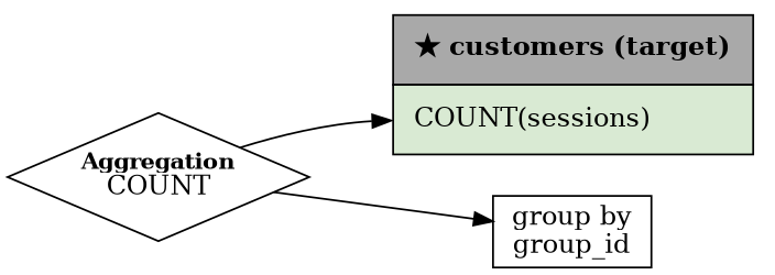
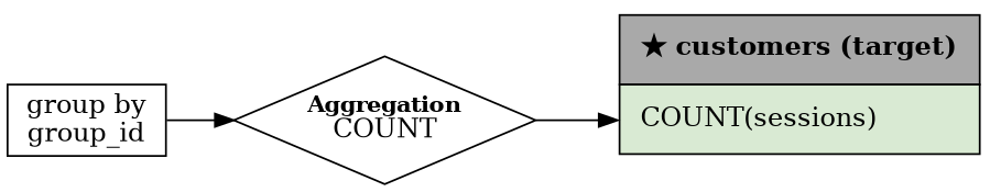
  digraph {
    rankdir=LR
    edge [dir=forward style=solid]
    n1 [height=1.1389 label=< <TABLE BORDER="0" CELLBORDER="1" CELLSPACING="0" CELLPADDING="10">     <TR>         <TD colspan="1" bgcolor="#A9A9A9"><B>★ customers (target)</B></TD>     </TR>     <TR>         <TD ALIGN="LEFT" port="COUNT(sessions)" BGCOLOR="#D9EAD3">COUNT(sessions)</TD>     </TR> </TABLE>> shape=plaintext width=2.2639]
    n2 [height=0.52778 label="group by\ngroup_id" shape=box width=1.1667]
    n3 [height=0.94444 label=<<FONT POINT-SIZE="12"><B>Aggregation</B><BR></BR></FONT>COUNT> shape=diamond width=2.2222]
-   n3 -> n2
+   n2 -> n3
    n3 -> n1 [headport="COUNT(sessions)"]
  }
